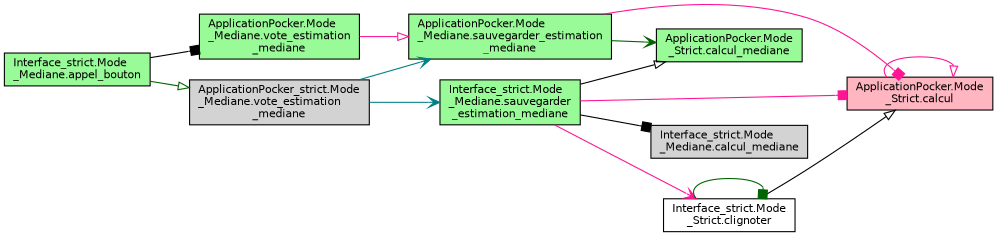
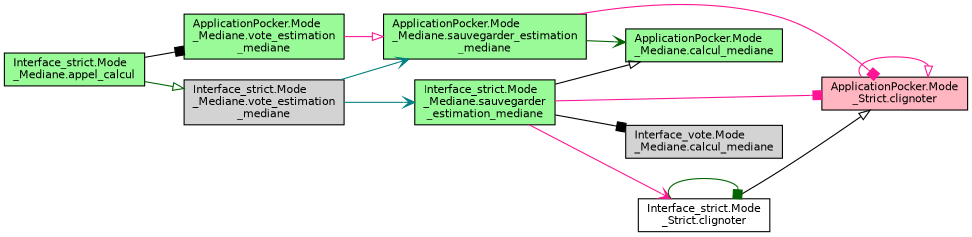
  digraph {
    rankdir=LR
    node [color=black fillcolor=palegreen fontname=Helvetica fontsize=10 shape=record style=filled]
    edge [arrowhead=box color=deeppink fontname=Helvetica fontsize=10 labelfontname=Helvetica labelfontsize=10 style=solid]
-   n1 [fontcolor=black height=0.2 label="Interface_strict.Mode\l_Mediane.appel_bouton" width=0.4]
+   n1 [fontcolor=black height=0.2 label="Interface_strict.Mode\l_Mediane.appel_calcul" width=0.4]
    n2 [height=0.2 label="ApplicationPocker.Mode\l_Mediane.vote_estimation\l_mediane" width=0.4]
-   n3 [fillcolor=lightgrey height=0.2 label="ApplicationPocker_strict.Mode\l_Mediane.vote_estimation\l_mediane" width=0.4]
+   n3 [fillcolor=lightgrey height=0.2 label="Interface_strict.Mode\l_Mediane.vote_estimation\l_mediane" width=0.4]
    n4 [height=0.2 label="ApplicationPocker.Mode\l_Mediane.sauvegarder_estimation\l_mediane" width=0.4]
    n5 [height=0.2 label="Interface_strict.Mode\l_Mediane.sauvegarder\l_estimation_mediane" width=0.4]
-   n6 [height=0.2 label="ApplicationPocker.Mode\l_Strict.calcul_mediane" width=0.4]
-   n7 [fillcolor=lightpink height=0.2 label="ApplicationPocker.Mode\l_Strict.calcul" width=0.4]
-   n8 [fillcolor=lightgrey height=0.2 label="Interface_strict.Mode\l_Mediane.calcul_mediane" width=0.4]
+   n6 [height=0.2 label="ApplicationPocker.Mode\l_Mediane.calcul_mediane" width=0.4]
+   n7 [fillcolor=lightpink height=0.2 label="ApplicationPocker.Mode\l_Strict.clignoter" width=0.4]
+   n8 [fillcolor=lightgrey height=0.2 label="Interface_vote.Mode\l_Mediane.calcul_mediane" width=0.4]
    n9 [fillcolor=white height=0.2 label="Interface_strict.Mode\l_Strict.clignoter" width=0.4]
    n1 -> n2 [color=black]
    n1 -> n3 [arrowhead=onormal color=darkgreen]
    n2 -> n4 [arrowhead=onormal]
    n3 -> n4 [arrowhead=vee color=teal]
    n3 -> n5 [arrowhead=vee color=teal]
    n4 -> n6 [arrowhead=vee color=darkgreen]
    n4 -> n7
    n5 -> n6 [arrowhead=onormal color=black]
    n5 -> n7
    n5 -> n8 [color=black]
    n5 -> n9 [arrowhead=vee]
    n7 -> n7 [arrowhead=onormal]
    n9 -> n7 [arrowhead=onormal color=black]
    n9 -> n9 [color=darkgreen]
  }
